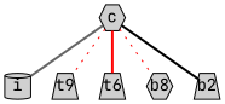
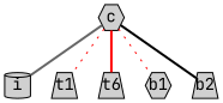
  graph {
    fontname="JetBrains Mono"
    node [fillcolor="#d0d0d0" fixedsize=true fontname="JetBrains Mono" shape=trapezium style=filled]
    edge [color=red fontname="JetBrains Mono" style=bold]
    c [height=0.3 shape=hexagon width=0.3]
    i [height=0.3 shape=cylinder width=0.3]
-   t1 [height=0.3 width=0.3 label=t9]
+   t1 [height=0.3 width=0.3]
    n4 [height=0.3 label=t6 width=0.3]
-   b1 [height=0.3 shape=hexagon width=0.3 label=b8]
+   b1 [height=0.3 shape=hexagon width=0.3]
    b2 [height=0.3 width=0.3]
    c -- i [color=gray40]
    c -- t1 [style=dotted]
    c -- n4
    c -- b1 [style=dotted]
    c -- b2 [color=black]
  }
